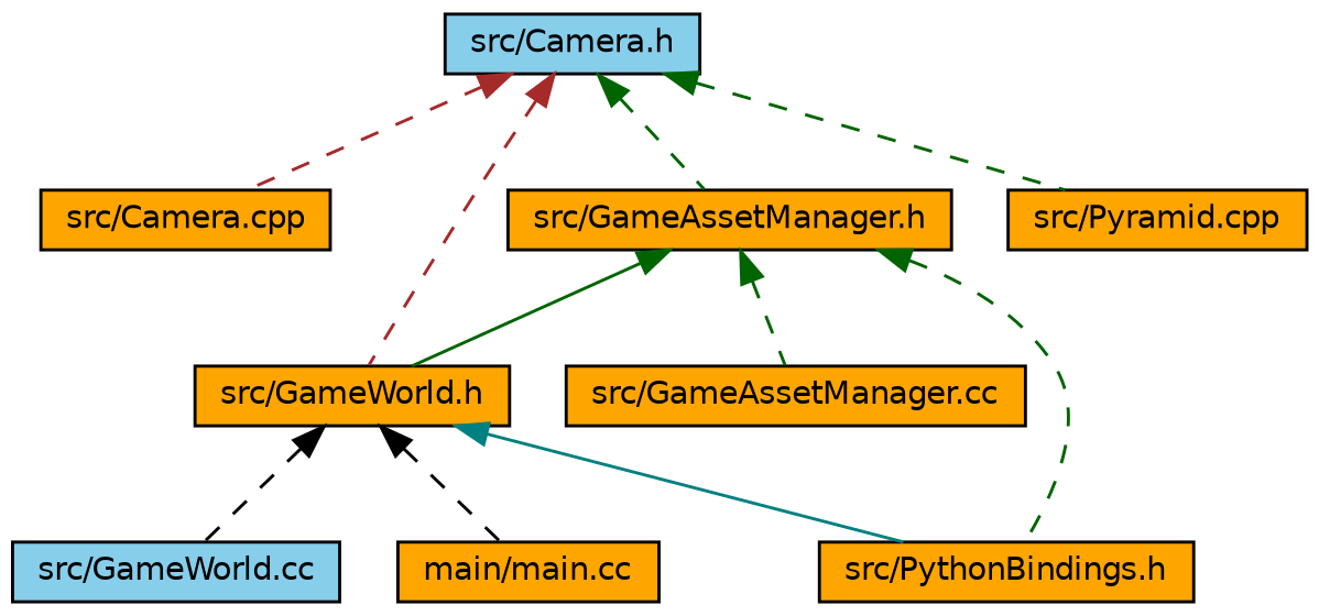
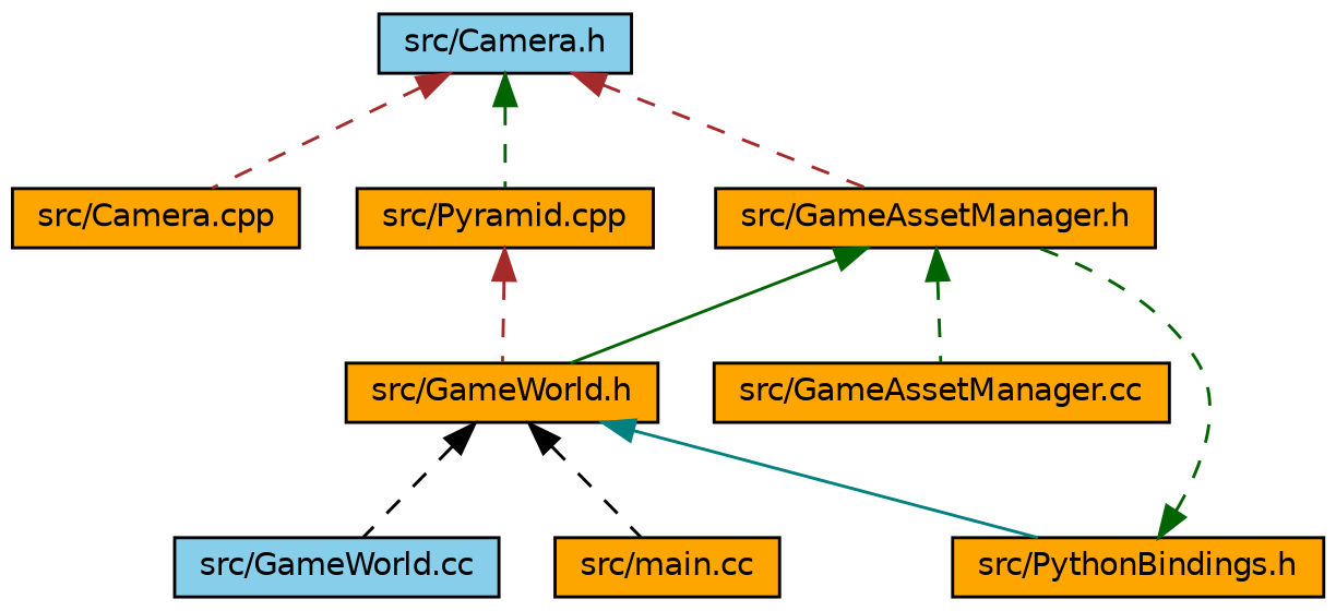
  digraph {
    node [color=black fillcolor=orange fontname=Helvetica fontsize=10 shape=record style=filled]
    edge [color=darkgreen dir=back fontname=Helvetica fontsize=10 labelfontname=Helvetica labelfontsize=10 style=dashed]
    n1 [fillcolor=skyblue fontcolor=black height=0.2 label="src/Camera.h" width=0.4]
    n2 [height=0.2 label="src/Camera.cpp" width=0.4]
    n3 [height=0.2 label="src/GameAssetManager.h" width=0.4]
    n4 [height=0.2 label="src/GameWorld.h" width=0.4]
    n5 [height=0.2 label="src/Pyramid.cpp" width=0.4]
    n6 [height=0.2 label="src/GameAssetManager.cc" width=0.4]
    n7 [height=0.2 label="src/PythonBindings.h" width=0.4]
    n8 [fillcolor=skyblue height=0.2 label="src/GameWorld.cc" width=0.4]
-   n9 [height=0.2 label="main/main.cc" width=0.4]
+   n9 [height=0.2 label="src/main.cc" width=0.4]
    n1 -> n2 [color=brown]
-   n1 -> n3
-   n1 -> n4 [color=brown]
+   n1 -> n3 [color=brown]
+   n5 -> n4 [color=brown]
    n1 -> n5
    n3 -> n4 [style=solid]
    n3 -> n6
-   n3 -> n7
+   n7 -> n3
    n4 -> n7 [color=teal style=solid]
    n4 -> n8 [color=black]
    n4 -> n9 [color=black]
  }
